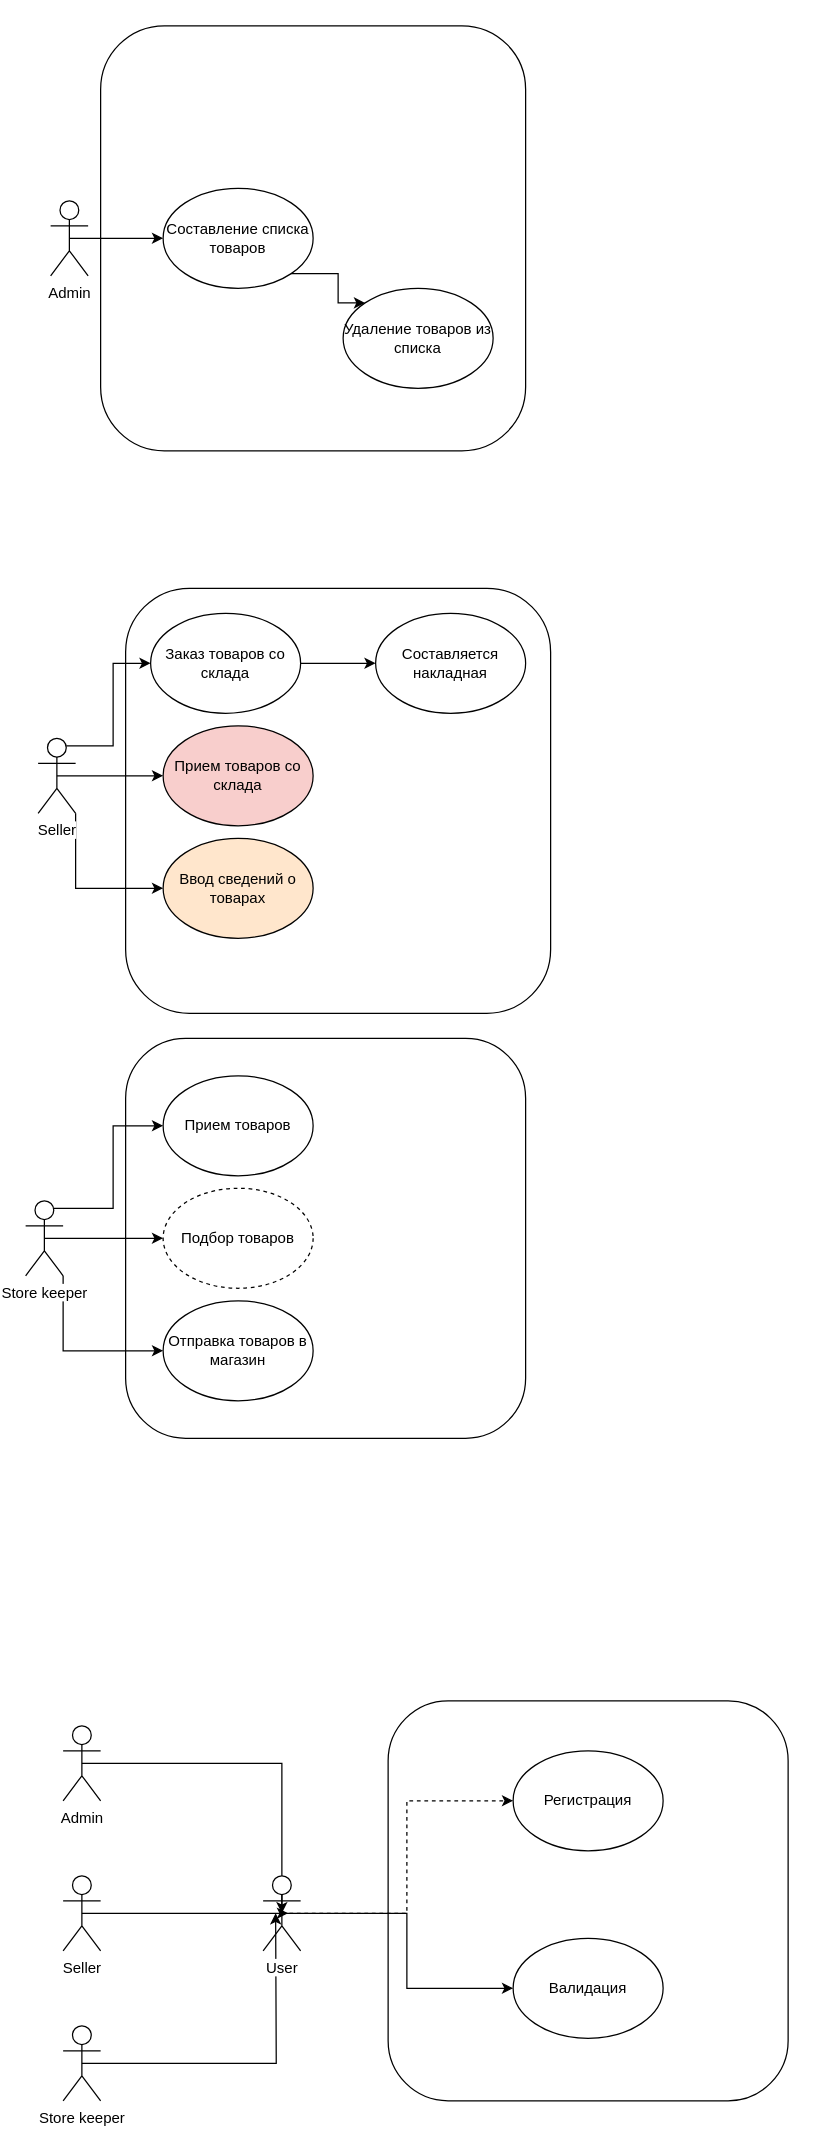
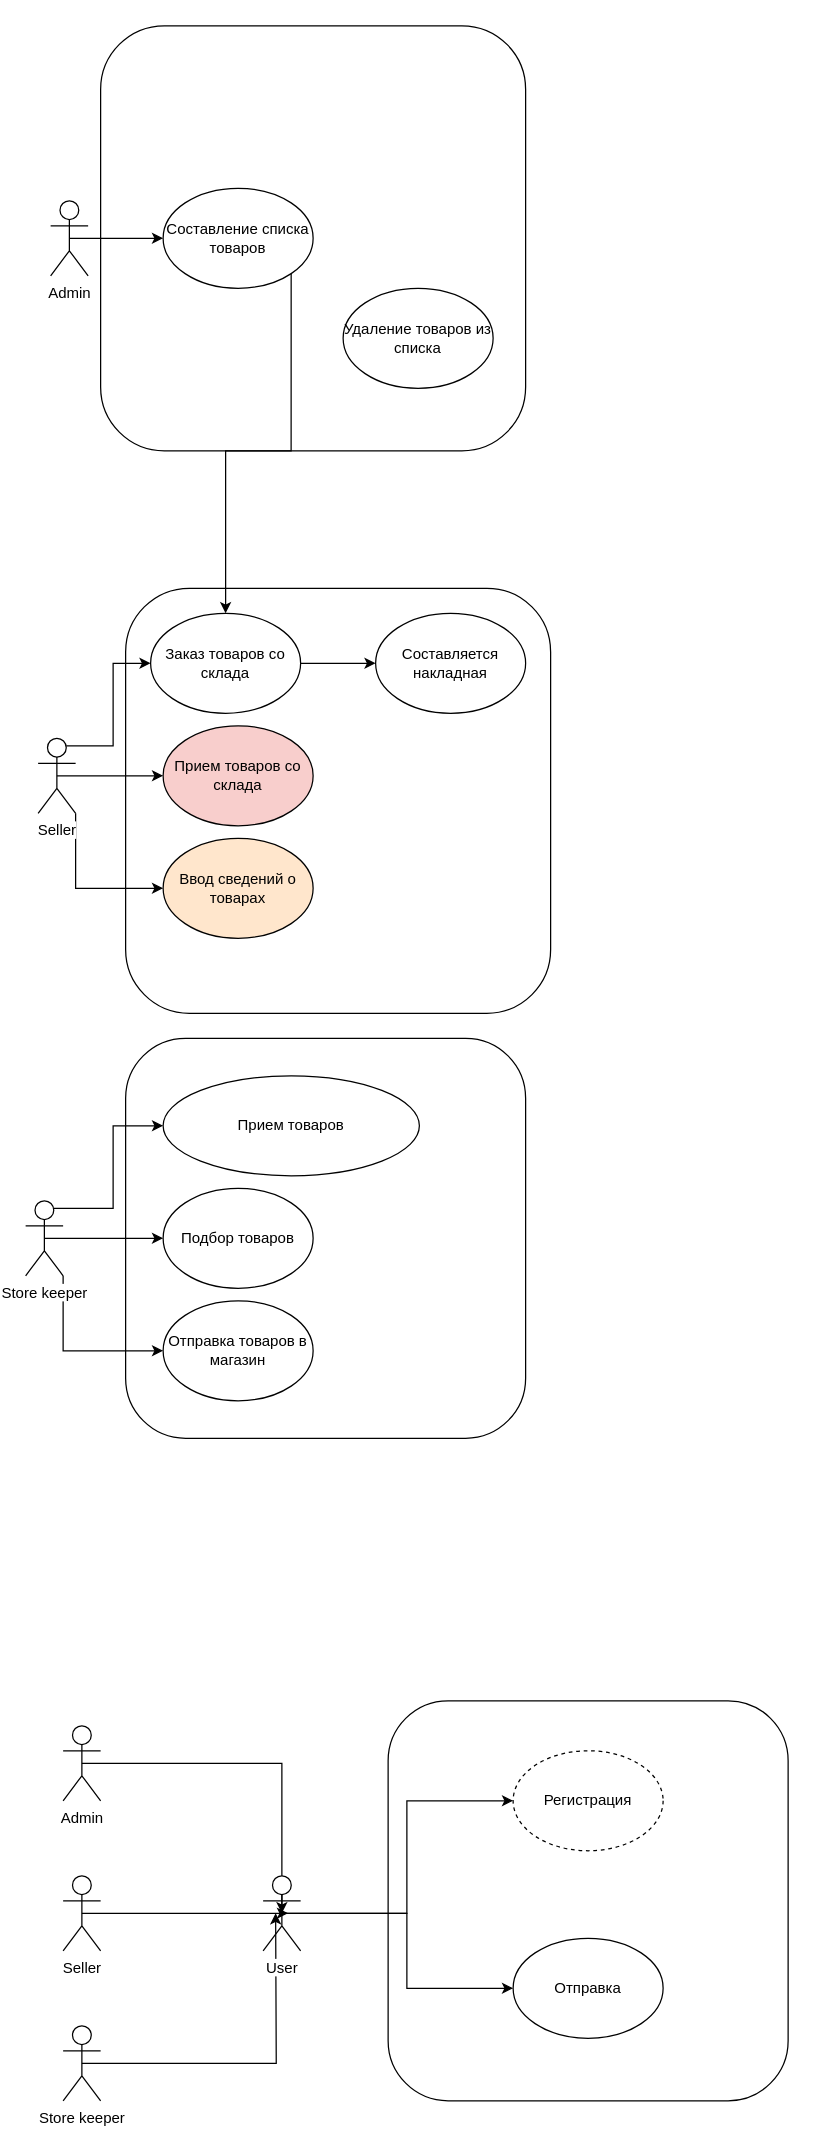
  <mxCell id="0" />
  <mxCell id="1" parent="0" />
  <mxCell id="2" value="" style="rounded=1;whiteSpace=wrap;html=1;" vertex="1" parent="1"><mxGeometry x="310" y="1360" width="320" height="320" as="geometry" /></mxCell>
  <mxCell id="3" value="" style="rounded=1;whiteSpace=wrap;html=1;" vertex="1" parent="1"><mxGeometry x="100" y="830" width="320" height="320" as="geometry" /></mxCell>
  <mxCell id="4" value="" style="rounded=1;whiteSpace=wrap;html=1;" vertex="1" parent="1"><mxGeometry x="100" y="470" width="340" height="340" as="geometry" /></mxCell>
  <mxCell id="5" value="" style="rounded=1;whiteSpace=wrap;html=1;" vertex="1" parent="1"><mxGeometry x="80" y="20" width="340" height="340" as="geometry" /></mxCell>
  <mxCell id="6" style="edgeStyle=orthogonalEdgeStyle;rounded=0;orthogonalLoop=1;jettySize=auto;html=1;exitX=0.5;exitY=0.5;exitDx=0;exitDy=0;exitPerimeter=0;entryX=0;entryY=0.5;entryDx=0;entryDy=0;" edge="1" parent="1" source="7" target="9"><mxGeometry relative="1" as="geometry" /></mxCell>
  <mxCell id="7" value="Admin" style="shape=umlActor;verticalLabelPosition=bottom;labelBackgroundColor=#ffffff;verticalAlign=top;html=1;outlineConnect=0;" vertex="1" parent="1"><mxGeometry x="40" y="160" width="30" height="60" as="geometry" /></mxCell>
- <mxCell id="8" style="edgeStyle=orthogonalEdgeStyle;rounded=0;orthogonalLoop=1;jettySize=auto;html=1;exitX=1;exitY=1;exitDx=0;exitDy=0;entryX=0;entryY=0;entryDx=0;entryDy=0;" edge="1" parent="1" source="9" target="10"><mxGeometry relative="1" as="geometry" /></mxCell>
+ <mxCell id="8" style="edgeStyle=orthogonalEdgeStyle;rounded=0;orthogonalLoop=1;jettySize=auto;html=1;exitX=1;exitY=1;exitDx=0;exitDy=0;" edge="1" parent="1" source="9" target="16"><mxGeometry relative="1" as="geometry" /></mxCell>
  <mxCell id="9" value="Составление списка товаров" style="ellipse;whiteSpace=wrap;html=1;" vertex="1" parent="1"><mxGeometry x="130" y="150" width="120" height="80" as="geometry" /></mxCell>
  <mxCell id="10" value="Удаление товаров из списка" style="ellipse;whiteSpace=wrap;html=1;" vertex="1" parent="1"><mxGeometry x="274" y="230" width="120" height="80" as="geometry" /></mxCell>
  <mxCell id="11" style="edgeStyle=orthogonalEdgeStyle;rounded=0;orthogonalLoop=1;jettySize=auto;html=1;exitX=0.75;exitY=0.1;exitDx=0;exitDy=0;exitPerimeter=0;entryX=0;entryY=0.5;entryDx=0;entryDy=0;" edge="1" parent="1" source="14" target="16"><mxGeometry relative="1" as="geometry" /></mxCell>
  <mxCell id="12" style="edgeStyle=orthogonalEdgeStyle;rounded=0;orthogonalLoop=1;jettySize=auto;html=1;exitX=0.5;exitY=0.5;exitDx=0;exitDy=0;exitPerimeter=0;entryX=0;entryY=0.5;entryDx=0;entryDy=0;" edge="1" parent="1" source="14" target="18"><mxGeometry relative="1" as="geometry" /></mxCell>
  <mxCell id="13" style="edgeStyle=orthogonalEdgeStyle;rounded=0;orthogonalLoop=1;jettySize=auto;html=1;exitX=1;exitY=1;exitDx=0;exitDy=0;exitPerimeter=0;entryX=0;entryY=0.5;entryDx=0;entryDy=0;" edge="1" parent="1" source="14" target="19"><mxGeometry relative="1" as="geometry" /></mxCell>
  <mxCell id="14" value="Seller" style="shape=umlActor;verticalLabelPosition=bottom;labelBackgroundColor=#ffffff;verticalAlign=top;html=1;outlineConnect=0;" vertex="1" parent="1"><mxGeometry x="30" y="590" width="30" height="60" as="geometry" /></mxCell>
  <mxCell id="15" style="edgeStyle=orthogonalEdgeStyle;rounded=0;orthogonalLoop=1;jettySize=auto;html=1;exitX=1;exitY=0.5;exitDx=0;exitDy=0;" edge="1" parent="1" source="16" target="17"><mxGeometry relative="1" as="geometry" /></mxCell>
  <mxCell id="16" value="Заказ товаров со склада" style="ellipse;whiteSpace=wrap;html=1;" vertex="1" parent="1"><mxGeometry x="120" y="490" width="120" height="80" as="geometry" /></mxCell>
  <mxCell id="17" value="Составляется накладная" style="ellipse;whiteSpace=wrap;html=1;" vertex="1" parent="1"><mxGeometry x="300" y="490" width="120" height="80" as="geometry" /></mxCell>
  <mxCell id="18" value="Прием товаров со склада" style="ellipse;whiteSpace=wrap;html=1;fillColor=#f8cecc;" vertex="1" parent="1"><mxGeometry x="130" y="580" width="120" height="80" as="geometry" /></mxCell>
  <mxCell id="19" value="Ввод сведений о товарах" style="ellipse;whiteSpace=wrap;html=1;fillColor=#ffe6cc;" vertex="1" parent="1"><mxGeometry x="130" y="670" width="120" height="80" as="geometry" /></mxCell>
  <mxCell id="20" style="edgeStyle=orthogonalEdgeStyle;rounded=0;orthogonalLoop=1;jettySize=auto;html=1;exitX=0.75;exitY=0.1;exitDx=0;exitDy=0;exitPerimeter=0;entryX=0;entryY=0.5;entryDx=0;entryDy=0;" edge="1" parent="1" source="23" target="24"><mxGeometry relative="1" as="geometry" /></mxCell>
  <mxCell id="21" style="edgeStyle=orthogonalEdgeStyle;rounded=0;orthogonalLoop=1;jettySize=auto;html=1;exitX=1;exitY=1;exitDx=0;exitDy=0;exitPerimeter=0;entryX=0;entryY=0.5;entryDx=0;entryDy=0;" edge="1" parent="1" source="23" target="26"><mxGeometry relative="1" as="geometry" /></mxCell>
  <mxCell id="22" style="edgeStyle=orthogonalEdgeStyle;rounded=0;orthogonalLoop=1;jettySize=auto;html=1;exitX=0.5;exitY=0.5;exitDx=0;exitDy=0;exitPerimeter=0;entryX=0;entryY=0.5;entryDx=0;entryDy=0;" edge="1" parent="1" source="23" target="25"><mxGeometry relative="1" as="geometry" /></mxCell>
  <mxCell id="23" value="Store keeper" style="shape=umlActor;verticalLabelPosition=bottom;labelBackgroundColor=#ffffff;verticalAlign=top;html=1;outlineConnect=0;" vertex="1" parent="1"><mxGeometry x="20" y="960" width="30" height="60" as="geometry" /></mxCell>
- <mxCell id="24" value="Прием товаров" style="ellipse;whiteSpace=wrap;html=1;" vertex="1" parent="1"><mxGeometry x="130" y="860" width="120" height="80" as="geometry" /></mxCell>
- <mxCell id="25" value="Подбор товаров" style="ellipse;whiteSpace=wrap;html=1;dashed=1;" vertex="1" parent="1"><mxGeometry x="130" y="950" width="120" height="80" as="geometry" /></mxCell>
+ <mxCell id="24" value="Прием товаров" style="ellipse;whiteSpace=wrap;html=1;" vertex="1" parent="1"><mxGeometry x="130" y="860" width="205" height="80" as="geometry" /></mxCell>
+ <mxCell id="25" value="Подбор товаров" style="ellipse;whiteSpace=wrap;html=1;" vertex="1" parent="1"><mxGeometry x="130" y="950" width="120" height="80" as="geometry" /></mxCell>
  <mxCell id="26" value="Отправка товаров в магазин" style="ellipse;whiteSpace=wrap;html=1;" vertex="1" parent="1"><mxGeometry x="130" y="1040" width="120" height="80" as="geometry" /></mxCell>
  <mxCell id="27" style="edgeStyle=orthogonalEdgeStyle;rounded=0;orthogonalLoop=1;jettySize=auto;html=1;exitX=0.5;exitY=0.5;exitDx=0;exitDy=0;exitPerimeter=0;entryX=0.5;entryY=0.5;entryDx=0;entryDy=0;entryPerimeter=0;" edge="1" parent="1" source="28" target="35"><mxGeometry relative="1" as="geometry" /></mxCell>
  <mxCell id="28" value="Admin" style="shape=umlActor;verticalLabelPosition=bottom;labelBackgroundColor=#ffffff;verticalAlign=top;html=1;outlineConnect=0;" vertex="1" parent="1"><mxGeometry x="50" y="1380" width="30" height="60" as="geometry" /></mxCell>
  <mxCell id="29" style="edgeStyle=orthogonalEdgeStyle;rounded=0;orthogonalLoop=1;jettySize=auto;html=1;exitX=0.5;exitY=0.5;exitDx=0;exitDy=0;exitPerimeter=0;" edge="1" parent="1" source="30"><mxGeometry relative="1" as="geometry"><mxPoint x="230" y="1530" as="targetPoint" /></mxGeometry></mxCell>
  <mxCell id="30" value="Seller" style="shape=umlActor;verticalLabelPosition=bottom;labelBackgroundColor=#ffffff;verticalAlign=top;html=1;outlineConnect=0;" vertex="1" parent="1"><mxGeometry x="50" y="1500" width="30" height="60" as="geometry" /></mxCell>
  <mxCell id="31" style="edgeStyle=orthogonalEdgeStyle;rounded=0;orthogonalLoop=1;jettySize=auto;html=1;exitX=0.5;exitY=0.5;exitDx=0;exitDy=0;exitPerimeter=0;" edge="1" parent="1" source="32"><mxGeometry relative="1" as="geometry"><mxPoint x="220" y="1530" as="targetPoint" /></mxGeometry></mxCell>
  <mxCell id="32" value="Store keeper" style="shape=umlActor;verticalLabelPosition=bottom;labelBackgroundColor=#ffffff;verticalAlign=top;html=1;outlineConnect=0;" vertex="1" parent="1"><mxGeometry x="50" y="1620" width="30" height="60" as="geometry" /></mxCell>
- <mxCell id="33" style="edgeStyle=orthogonalEdgeStyle;rounded=0;orthogonalLoop=1;jettySize=auto;html=1;exitX=0.5;exitY=0.5;exitDx=0;exitDy=0;exitPerimeter=0;entryX=0;entryY=0.5;entryDx=0;entryDy=0;dashed=1;" edge="1" parent="1" source="35" target="36"><mxGeometry relative="1" as="geometry" /></mxCell>
+ <mxCell id="33" style="edgeStyle=orthogonalEdgeStyle;rounded=0;orthogonalLoop=1;jettySize=auto;html=1;exitX=0.5;exitY=0.5;exitDx=0;exitDy=0;exitPerimeter=0;entryX=0;entryY=0.5;entryDx=0;entryDy=0;" edge="1" parent="1" source="35" target="36"><mxGeometry relative="1" as="geometry" /></mxCell>
  <mxCell id="34" style="edgeStyle=orthogonalEdgeStyle;rounded=0;orthogonalLoop=1;jettySize=auto;html=1;exitX=0.5;exitY=0.5;exitDx=0;exitDy=0;exitPerimeter=0;" edge="1" parent="1" source="35" target="37"><mxGeometry relative="1" as="geometry" /></mxCell>
  <mxCell id="35" value="User" style="shape=umlActor;verticalLabelPosition=bottom;labelBackgroundColor=#ffffff;verticalAlign=top;html=1;outlineConnect=0;" vertex="1" parent="1"><mxGeometry x="210" y="1500" width="30" height="60" as="geometry" /></mxCell>
- <mxCell id="36" value="Регистрация" style="ellipse;whiteSpace=wrap;html=1;" vertex="1" parent="1"><mxGeometry x="410" y="1400" width="120" height="80" as="geometry" /></mxCell>
- <mxCell id="37" value="Валидация" style="ellipse;whiteSpace=wrap;html=1;" vertex="1" parent="1"><mxGeometry x="410" y="1550" width="120" height="80" as="geometry" /></mxCell>
+ <mxCell id="36" value="Регистрация" style="ellipse;whiteSpace=wrap;html=1;dashed=1;" vertex="1" parent="1"><mxGeometry x="410" y="1400" width="120" height="80" as="geometry" /></mxCell>
+ <mxCell id="37" value="Отправка" style="ellipse;whiteSpace=wrap;html=1;" vertex="1" parent="1"><mxGeometry x="410" y="1550" width="120" height="80" as="geometry" /></mxCell>
